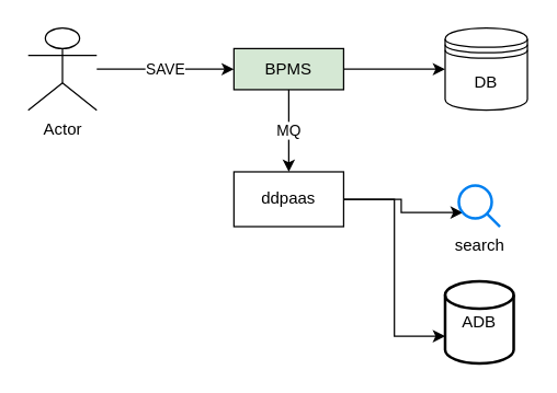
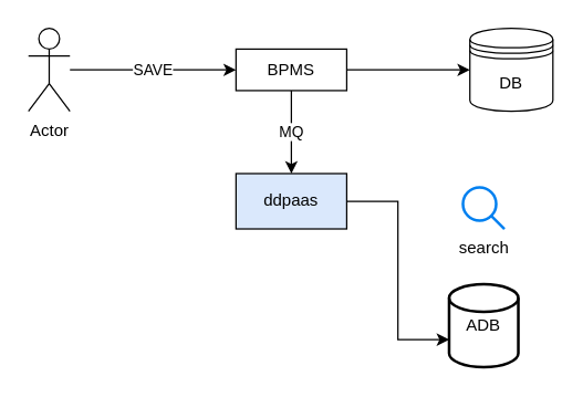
  <mxCell id="0" />
  <mxCell id="1" parent="0" />
  <mxCell id="2" style="edgeStyle=orthogonalEdgeStyle;rounded=0;orthogonalLoop=1;jettySize=auto;html=1;" edge="1" parent="1" source="4" target="5"><mxGeometry relative="1" as="geometry" /></mxCell>
  <mxCell id="3" value="MQ" style="edgeStyle=orthogonalEdgeStyle;rounded=0;orthogonalLoop=1;jettySize=auto;html=1;entryX=0.5;entryY=0;entryDx=0;entryDy=0;" edge="1" parent="1" source="4" target="10"><mxGeometry relative="1" as="geometry" /></mxCell>
- <mxCell id="4" value="BPMS" style="rounded=0;whiteSpace=wrap;html=1;fillColor=#d5e8d4;" vertex="1" parent="1"><mxGeometry x="170" y="35" width="80" height="30" as="geometry" /></mxCell>
- <mxCell id="5" value="DB" style="shape=datastore;whiteSpace=wrap;html=1;" vertex="1" parent="1"><mxGeometry x="324" y="20" width="60" height="60" as="geometry" /></mxCell>
+ <mxCell id="4" value="BPMS" style="rounded=0;whiteSpace=wrap;html=1;" vertex="1" parent="1"><mxGeometry x="170" y="35" width="80" height="30" as="geometry" /></mxCell>
+ <mxCell id="5" value="DB" style="shape=datastore;whiteSpace=wrap;html=1;" vertex="1" parent="1"><mxGeometry x="339" y="20" width="60" height="60" as="geometry" /></mxCell>
  <mxCell id="6" value="SAVE" style="edgeStyle=orthogonalEdgeStyle;rounded=0;orthogonalLoop=1;jettySize=auto;html=1;entryX=0;entryY=0.5;entryDx=0;entryDy=0;" edge="1" parent="1" source="7" target="4"><mxGeometry relative="1" as="geometry" /></mxCell>
- <mxCell id="7" value="Actor" style="shape=umlActor;verticalLabelPosition=bottom;verticalAlign=top;html=1;outlineConnect=0;" vertex="1" parent="1"><mxGeometry x="20" y="20" width="50" height="60" as="geometry" /></mxCell>
- <mxCell id="8" style="edgeStyle=orthogonalEdgeStyle;rounded=0;orthogonalLoop=1;jettySize=auto;html=1;entryX=0.097;entryY=0.657;entryDx=0;entryDy=0;entryPerimeter=0;" edge="1" parent="1" source="10" target="11"><mxGeometry relative="1" as="geometry" /></mxCell>
+ <mxCell id="7" value="Actor" style="shape=umlActor;verticalLabelPosition=bottom;verticalAlign=top;html=1;outlineConnect=0;" vertex="1" parent="1"><mxGeometry x="20" y="20" width="30" height="60" as="geometry" /></mxCell>
  <mxCell id="9" style="edgeStyle=orthogonalEdgeStyle;rounded=0;orthogonalLoop=1;jettySize=auto;html=1;entryX=0;entryY=0.667;entryDx=0;entryDy=0;entryPerimeter=0;" edge="1" parent="1" source="10" target="12"><mxGeometry relative="1" as="geometry" /></mxCell>
- <mxCell id="10" value="ddpaas" style="rounded=0;whiteSpace=wrap;html=1;" vertex="1" parent="1"><mxGeometry x="170" y="125" width="80" height="40" as="geometry" /></mxCell>
+ <mxCell id="10" value="ddpaas" style="rounded=0;whiteSpace=wrap;html=1;fillColor=#dae8fc;" vertex="1" parent="1"><mxGeometry x="170" y="125" width="80" height="40" as="geometry" /></mxCell>
  <mxCell id="11" value="search" style="html=1;verticalLabelPosition=bottom;align=center;labelBackgroundColor=#ffffff;verticalAlign=top;strokeWidth=2;strokeColor=#0080F0;shadow=0;dashed=0;shape=mxgraph.ios7.icons.looking_glass;" vertex="1" parent="1"><mxGeometry x="334" y="135" width="30" height="30" as="geometry" /></mxCell>
  <mxCell id="12" value="ADB" style="strokeWidth=2;html=1;shape=mxgraph.flowchart.database;whiteSpace=wrap;" vertex="1" parent="1"><mxGeometry x="324" y="205" width="50" height="60" as="geometry" /></mxCell>
